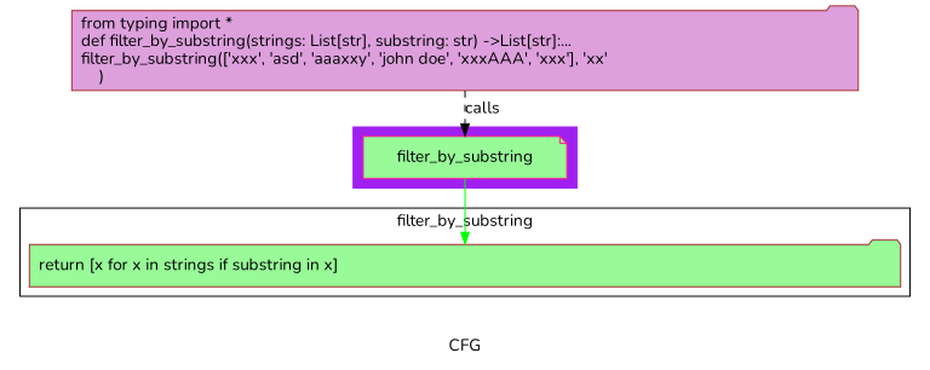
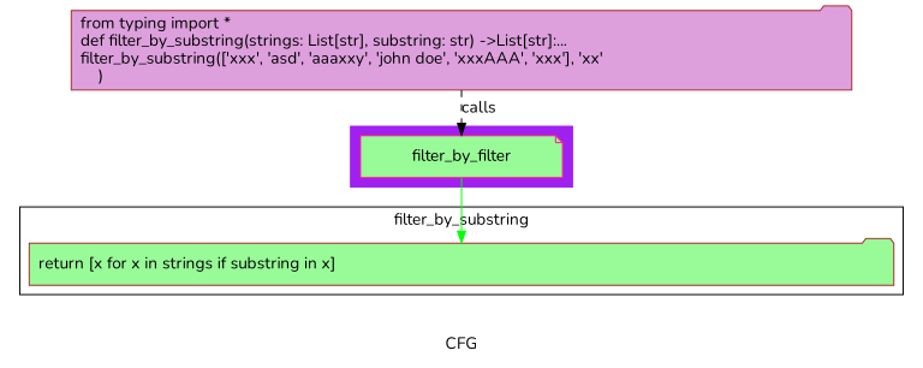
  digraph {
    compound=True
    fontname=Nunito
    label=CFG
    pack=False
    rankdir=TB
    ranksep=0.02
    node [color=brown fontname=Nunito shape=folder style="filled,solid" fillcolor=palegreen]
    edge [fontname=Nunito]
-   n1 [color=deeppink height=0.5 label=filter_by_substring linenum="[7]" shape=note style=filled width=2.4028]
+   n1 [color=deeppink height=0.5 label=filter_by_filter linenum="[7]" shape=note style=filled width=2.4028]
    n2 [height=0.5 label="return [x for x in strings if substring in x]\l" linenum="[5]" width=10.271]
    n3 [fillcolor=plum height=0.94444 label="from typing import *\ldef filter_by_substring(strings: List[str], substring: str) ->List[str]:...\lfilter_by_substring(['xxx', 'asd', 'aaaxxy', 'john doe', 'xxxAAA', 'xxx'], 'xx'\l    )\l" linenum="[1]" width=9.2778]
    subgraph cluster_1 {
      color=purple
      compound=true
      label=""
      shape=tab
      style=filled
      n1
    }
    subgraph cluster_2 {
      label=filter_by_substring
      n2
    }
    n1 -> n2 [color=green]
    n3 -> n1 [label=calls style=dashed]
  }
